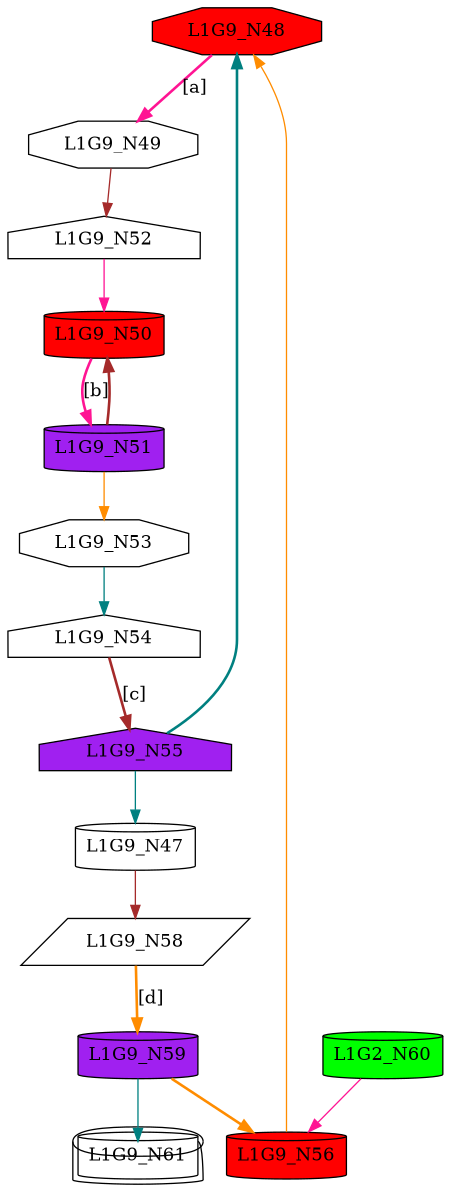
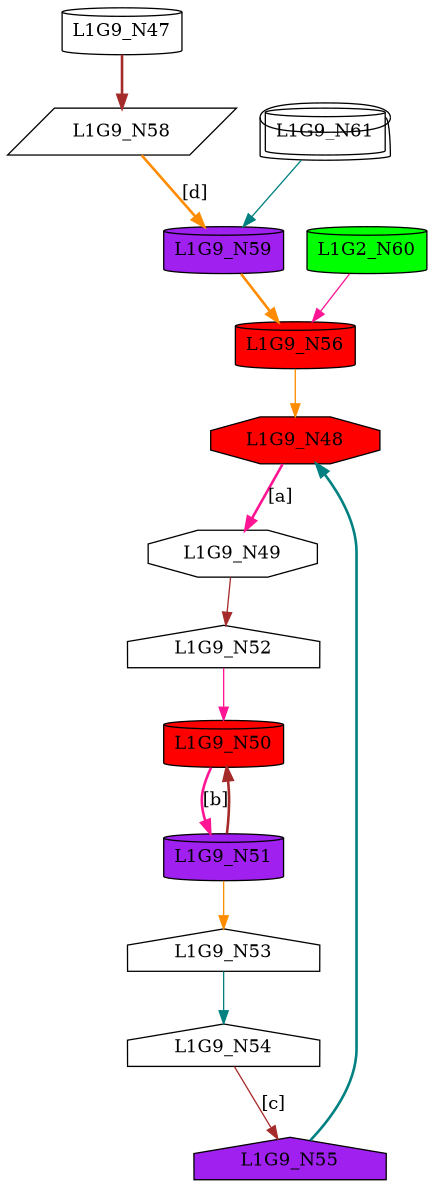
  digraph {
    node [shape=cylinder]
    edge [color=deeppink]
    L1G9_N48 [fillcolor=red shape=octagon style=filled]
    L1G9_N49 [shape=octagon]
    L1G9_N52 [shape=house]
    L1G9_N50 [fillcolor=red style=filled]
    L1G9_N51 [fillcolor=purple style=filled]
-   L1G9_N53 [shape=octagon]
+   L1G9_N53 [shape=house]
    L1G9_N54 [shape=house]
    L1G9_N55 [fillcolor=purple shape=house style=filled]
    n9 [label=L1G9_N47]
    L1G9_N58 [shape=parallelogram]
    L1G9_N56 [fillcolor=red style=filled]
    L1G9_N59 [fillcolor=purple style=filled]
    L1G9_N61 [peripheries=2]
    n14 [fillcolor=green label=L1G2_N60 style=filled]
    L1G9_N48 -> L1G9_N49 [label="[a]" style=bold]
    L1G9_N49 -> L1G9_N52 [color=brown]
    L1G9_N52 -> L1G9_N50
    L1G9_N50 -> L1G9_N51 [label="[b]" style=bold]
    L1G9_N51 -> L1G9_N50 [color=brown style=bold]
    L1G9_N51 -> L1G9_N53 [color=darkorange]
    L1G9_N53 -> L1G9_N54 [color=teal]
-   L1G9_N54 -> L1G9_N55 [color=brown label="[c]" style=bold]
+   L1G9_N54 -> L1G9_N55 [color=brown label="[c]" style=solid]
    L1G9_N55 -> L1G9_N48 [color=teal style=bold]
-   L1G9_N55 -> n9 [color=teal]
-   n9 -> L1G9_N58 [color=brown]
+   n9 -> L1G9_N58 [color=brown style=bold]
    L1G9_N58 -> L1G9_N59 [color=darkorange label="[d]" style=bold]
    L1G9_N56 -> L1G9_N48 [color=darkorange]
    L1G9_N59 -> L1G9_N56 [color=darkorange style=bold]
-   L1G9_N59 -> L1G9_N61 [color=teal]
+   L1G9_N61 -> L1G9_N59 [color=teal]
    n14 -> L1G9_N56
  }
